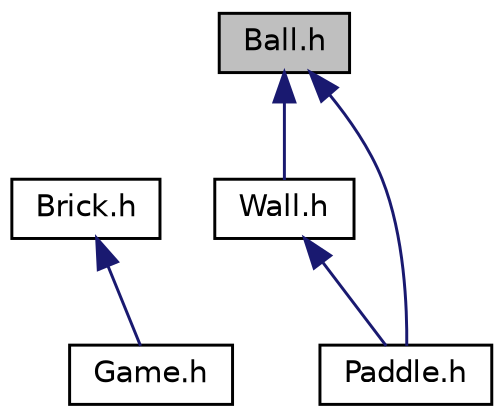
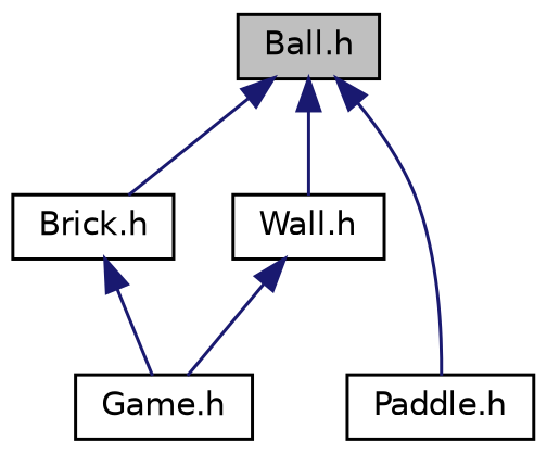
  digraph {
    node [color=black fillcolor=white fontname=Helvetica fontsize=10 shape=record style=filled]
    edge [color=midnightblue dir=back fontname=Helvetica fontsize=10 labelfontname=Helvetica labelfontsize=10 style=solid]
    n1 [fillcolor=grey75 fontcolor=black height=0.2 label="Ball.h" width=0.4]
    n2 [height=0.2 label="Brick.h" width=0.4]
    n3 [height=0.2 label="Wall.h" width=0.4]
    n4 [height=0.2 label="Paddle.h" width=0.4]
    n5 [height=0.2 label="Game.h" width=0.4]
+   n1 -> n2
    n1 -> n3
    n1 -> n4
    n2 -> n5
-   n3 -> n4
+   n3 -> n5
  }
